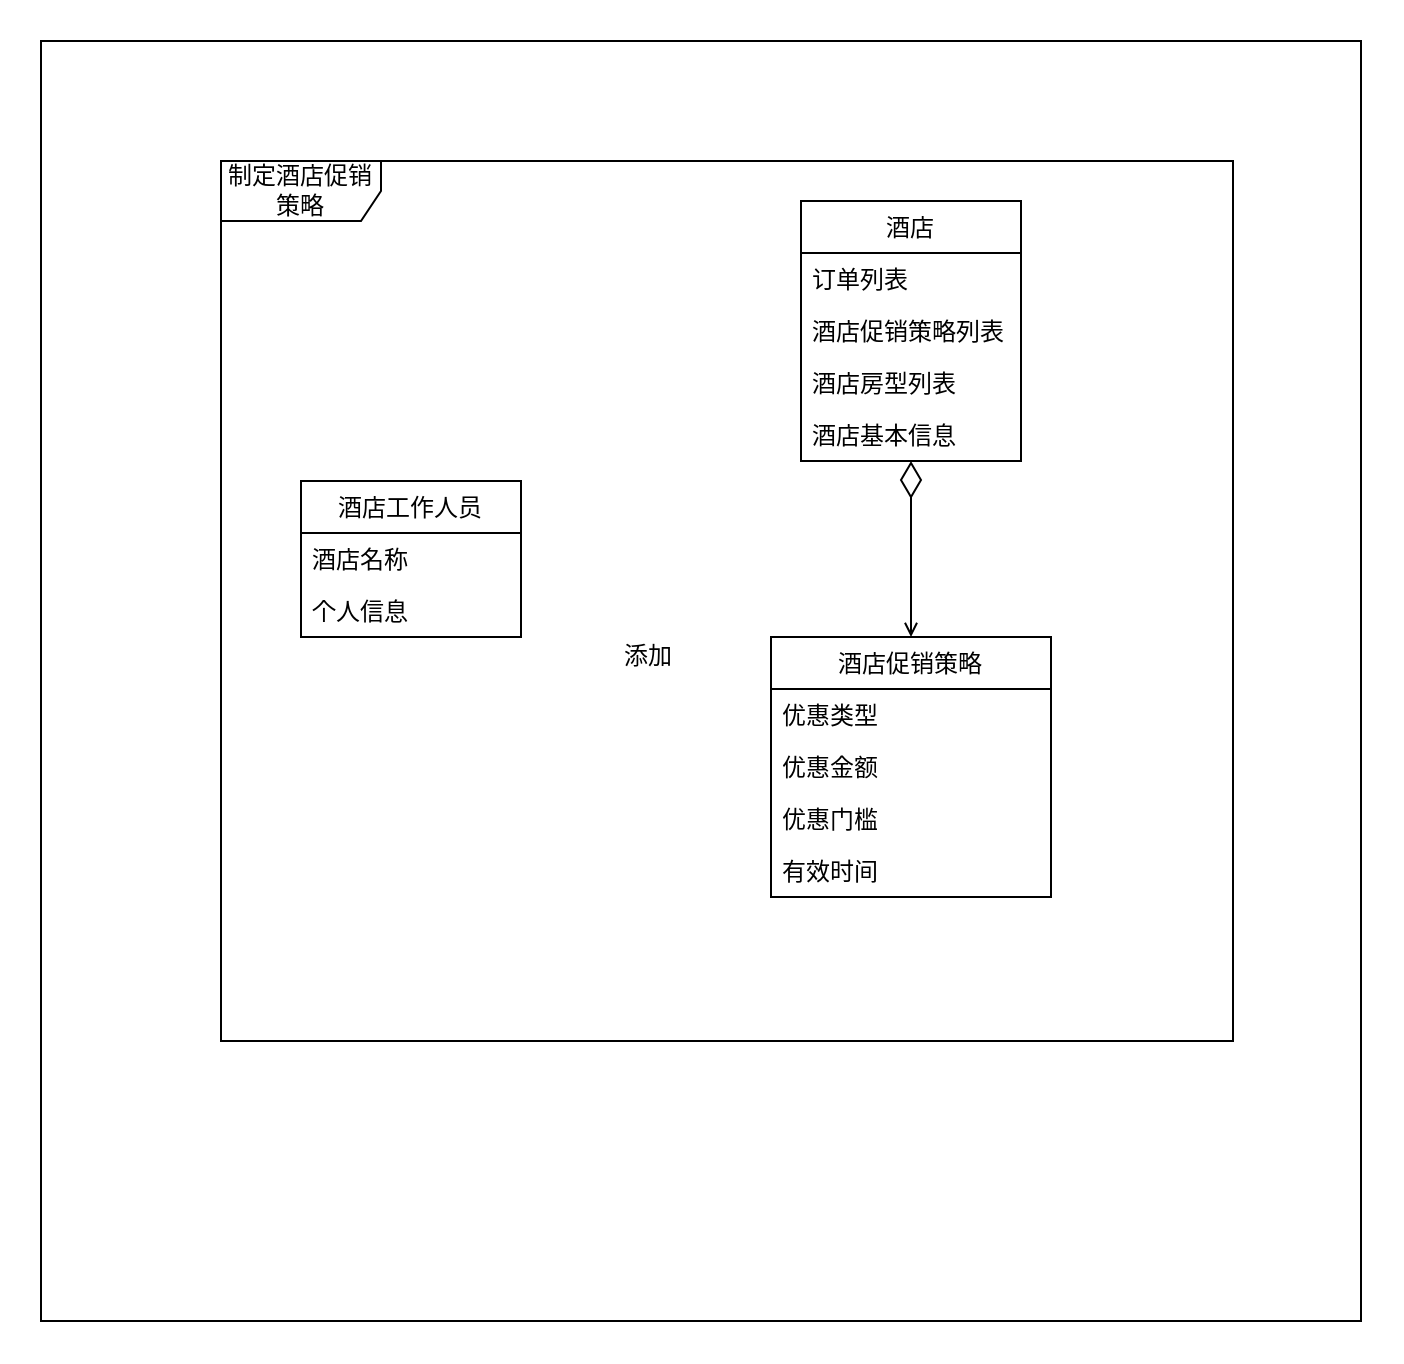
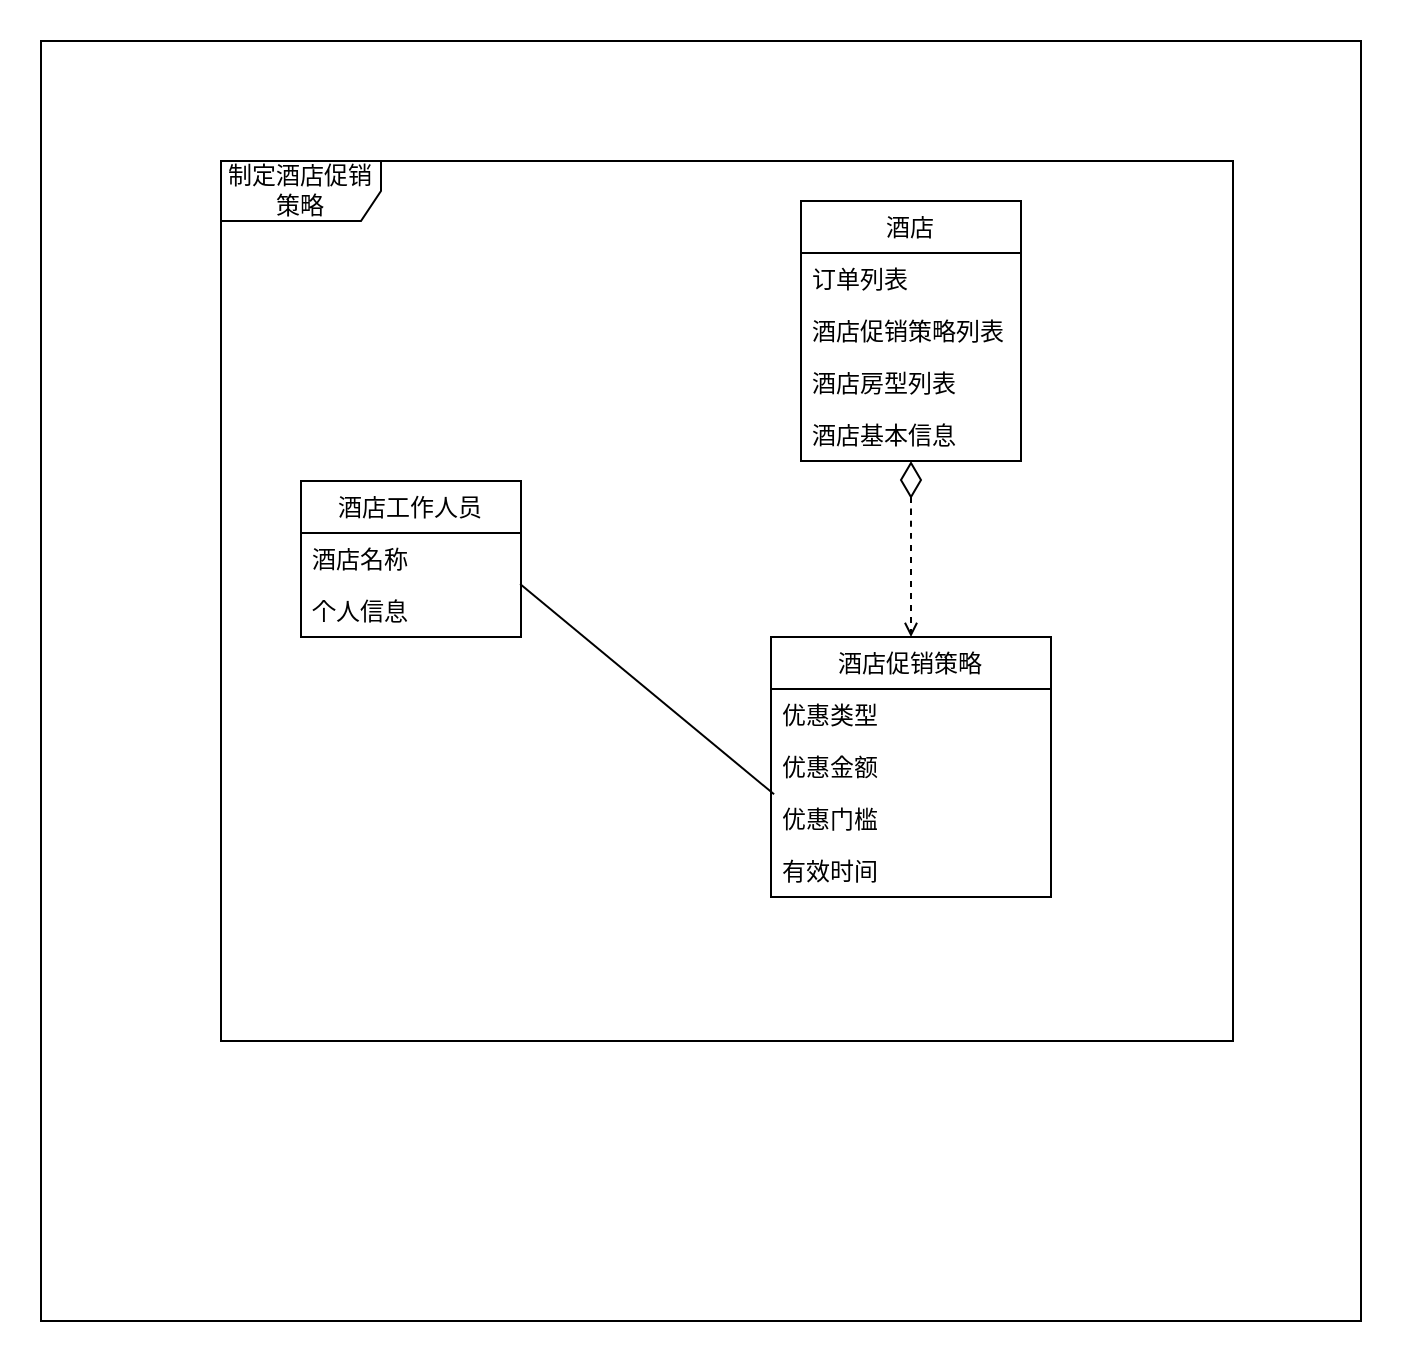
  <mxCell id="0" />
  <mxCell id="1" parent="0" />
  <mxCell id="2" value="" style="rounded=0;whiteSpace=wrap;html=1;" vertex="1" parent="1"><mxGeometry x="20" y="20" width="660" height="640" as="geometry" /></mxCell>
  <mxCell id="3" value="制定酒店促销策略" style="shape=umlFrame;whiteSpace=wrap;html=1;width=80;height=30;" vertex="1" parent="1"><mxGeometry x="110" y="80" width="506" height="440" as="geometry" /></mxCell>
  <mxCell id="4" value="酒店工作人员" style="swimlane;fontStyle=0;childLayout=stackLayout;horizontal=1;startSize=26;fillColor=none;horizontalStack=0;resizeParent=1;resizeParentMax=0;resizeLast=0;collapsible=1;marginBottom=0;" vertex="1" parent="1"><mxGeometry x="150" y="240" width="110" height="78" as="geometry" /></mxCell>
  <mxCell id="5" value="酒店名称" style="text;strokeColor=none;fillColor=none;align=left;verticalAlign=top;spacingLeft=4;spacingRight=4;overflow=hidden;rotatable=0;points=[[0,0.5],[1,0.5]];portConstraint=eastwest;" vertex="1" parent="4"><mxGeometry y="26" width="110" height="26" as="geometry" /></mxCell>
  <mxCell id="6" value="个人信息" style="text;strokeColor=none;fillColor=none;align=left;verticalAlign=top;spacingLeft=4;spacingRight=4;overflow=hidden;rotatable=0;points=[[0,0.5],[1,0.5]];portConstraint=eastwest;" vertex="1" parent="4"><mxGeometry y="52" width="110" height="26" as="geometry" /></mxCell>
  <mxCell id="7" value="酒店" style="swimlane;fontStyle=0;childLayout=stackLayout;horizontal=1;startSize=26;fillColor=none;horizontalStack=0;resizeParent=1;resizeParentMax=0;resizeLast=0;collapsible=1;marginBottom=0;" vertex="1" parent="1"><mxGeometry x="400" y="100" width="110" height="130" as="geometry" /></mxCell>
  <mxCell id="8" value="订单列表" style="text;strokeColor=none;fillColor=none;align=left;verticalAlign=top;spacingLeft=4;spacingRight=4;overflow=hidden;rotatable=0;points=[[0,0.5],[1,0.5]];portConstraint=eastwest;" vertex="1" parent="7"><mxGeometry y="26" width="110" height="26" as="geometry" /></mxCell>
  <mxCell id="9" value="酒店促销策略列表" style="text;strokeColor=none;fillColor=none;align=left;verticalAlign=top;spacingLeft=4;spacingRight=4;overflow=hidden;rotatable=0;points=[[0,0.5],[1,0.5]];portConstraint=eastwest;" vertex="1" parent="7"><mxGeometry y="52" width="110" height="26" as="geometry" /></mxCell>
  <mxCell id="10" value="酒店房型列表" style="text;strokeColor=none;fillColor=none;align=left;verticalAlign=top;spacingLeft=4;spacingRight=4;overflow=hidden;rotatable=0;points=[[0,0.5],[1,0.5]];portConstraint=eastwest;" vertex="1" parent="7"><mxGeometry y="78" width="110" height="26" as="geometry" /></mxCell>
  <mxCell id="11" value="酒店基本信息" style="text;strokeColor=none;fillColor=none;align=left;verticalAlign=top;spacingLeft=4;spacingRight=4;overflow=hidden;rotatable=0;points=[[0,0.5],[1,0.5]];portConstraint=eastwest;" vertex="1" parent="7"><mxGeometry y="104" width="110" height="26" as="geometry" /></mxCell>
- <mxCell id="12" value="" style="endArrow=open;endFill=1;endSize=5;html=1;exitX=0.5;exitY=1;exitDx=0;exitDy=0;entryX=0.5;entryY=0;entryDx=0;entryDy=0;startArrow=diamondThin;startFill=0;startSize=16;" edge="1" parent="1" source="7" target="13"><mxGeometry width="160" relative="1" as="geometry"><mxPoint x="260" y="270" as="sourcePoint" /><mxPoint x="420" y="270" as="targetPoint" /><Array as="points"><mxPoint x="455" y="250" /><mxPoint x="455" y="260" /></Array></mxGeometry></mxCell>
+ <mxCell id="12" value="" style="endArrow=open;endFill=1;endSize=5;html=1;exitX=0.5;exitY=1;exitDx=0;exitDy=0;entryX=0.5;entryY=0;entryDx=0;entryDy=0;startArrow=diamondThin;startFill=0;startSize=16;dashed=1;" edge="1" parent="1" source="7" target="13"><mxGeometry width="160" relative="1" as="geometry"><mxPoint x="260" y="270" as="sourcePoint" /><mxPoint x="420" y="270" as="targetPoint" /><Array as="points"><mxPoint x="455" y="250" /><mxPoint x="455" y="260" /></Array></mxGeometry></mxCell>
  <mxCell id="13" value="酒店促销策略" style="swimlane;fontStyle=0;childLayout=stackLayout;horizontal=1;startSize=26;fillColor=none;horizontalStack=0;resizeParent=1;resizeParentMax=0;resizeLast=0;collapsible=1;marginBottom=0;" vertex="1" parent="1"><mxGeometry x="385" y="318" width="140" height="130" as="geometry" /></mxCell>
  <mxCell id="14" value="优惠类型" style="text;strokeColor=none;fillColor=none;align=left;verticalAlign=top;spacingLeft=4;spacingRight=4;overflow=hidden;rotatable=0;points=[[0,0.5],[1,0.5]];portConstraint=eastwest;" vertex="1" parent="13"><mxGeometry y="26" width="140" height="26" as="geometry" /></mxCell>
  <mxCell id="15" value="优惠金额" style="text;strokeColor=none;fillColor=none;align=left;verticalAlign=top;spacingLeft=4;spacingRight=4;overflow=hidden;rotatable=0;points=[[0,0.5],[1,0.5]];portConstraint=eastwest;" vertex="1" parent="13"><mxGeometry y="52" width="140" height="26" as="geometry" /></mxCell>
  <mxCell id="16" value="优惠门槛" style="text;strokeColor=none;fillColor=none;align=left;verticalAlign=top;spacingLeft=4;spacingRight=4;overflow=hidden;rotatable=0;points=[[0,0.5],[1,0.5]];portConstraint=eastwest;" vertex="1" parent="13"><mxGeometry y="78" width="140" height="26" as="geometry" /></mxCell>
  <mxCell id="17" value="有效时间" style="text;strokeColor=none;fillColor=none;align=left;verticalAlign=top;spacingLeft=4;spacingRight=4;overflow=hidden;rotatable=0;points=[[0,0.5],[1,0.5]];portConstraint=eastwest;" vertex="1" parent="13"><mxGeometry y="104" width="140" height="26" as="geometry" /></mxCell>
- <mxCell id="19" value="添加" style="text;html=1;strokeColor=none;fillColor=none;align=center;verticalAlign=middle;whiteSpace=wrap;rounded=0;" vertex="1" parent="1"><mxGeometry x="304" y="318" width="40" height="20" as="geometry" /></mxCell>
+ <mxCell id="18" value="" style="endArrow=none;html=1;exitX=0.996;exitY=0.981;exitDx=0;exitDy=0;exitPerimeter=0;entryX=0.011;entryY=0.025;entryDx=0;entryDy=0;entryPerimeter=0;" edge="1" parent="1" source="5" target="16"><mxGeometry width="50" height="50" relative="1" as="geometry"><mxPoint x="300" y="350" as="sourcePoint" /><mxPoint x="350" y="300" as="targetPoint" /></mxGeometry></mxCell>
